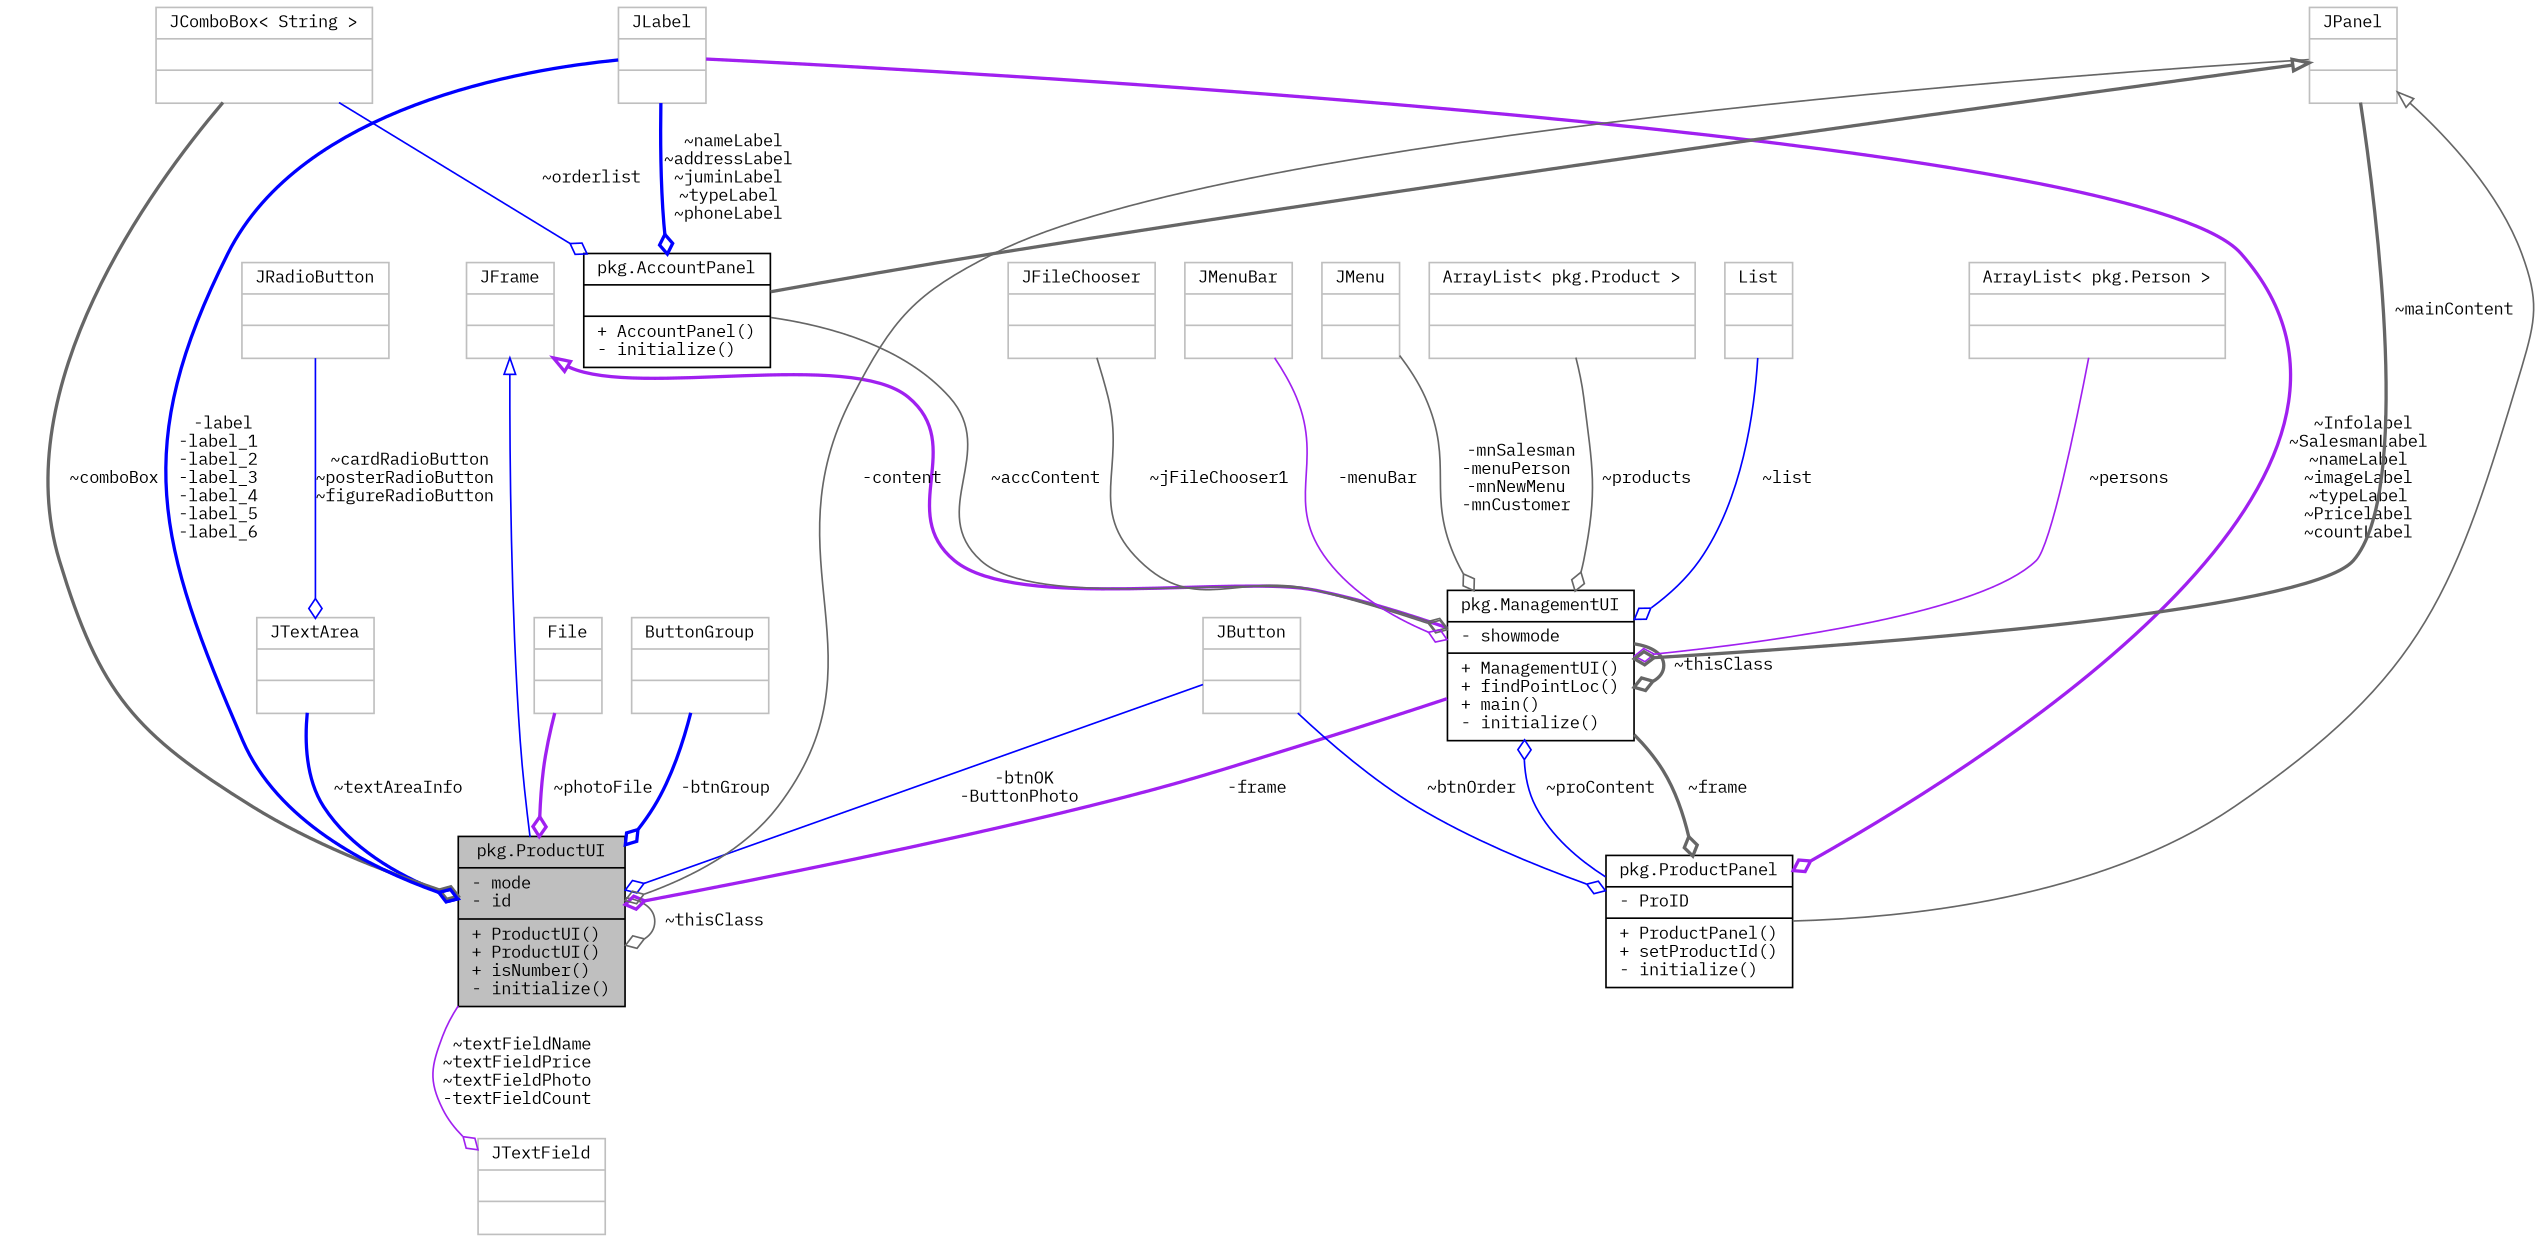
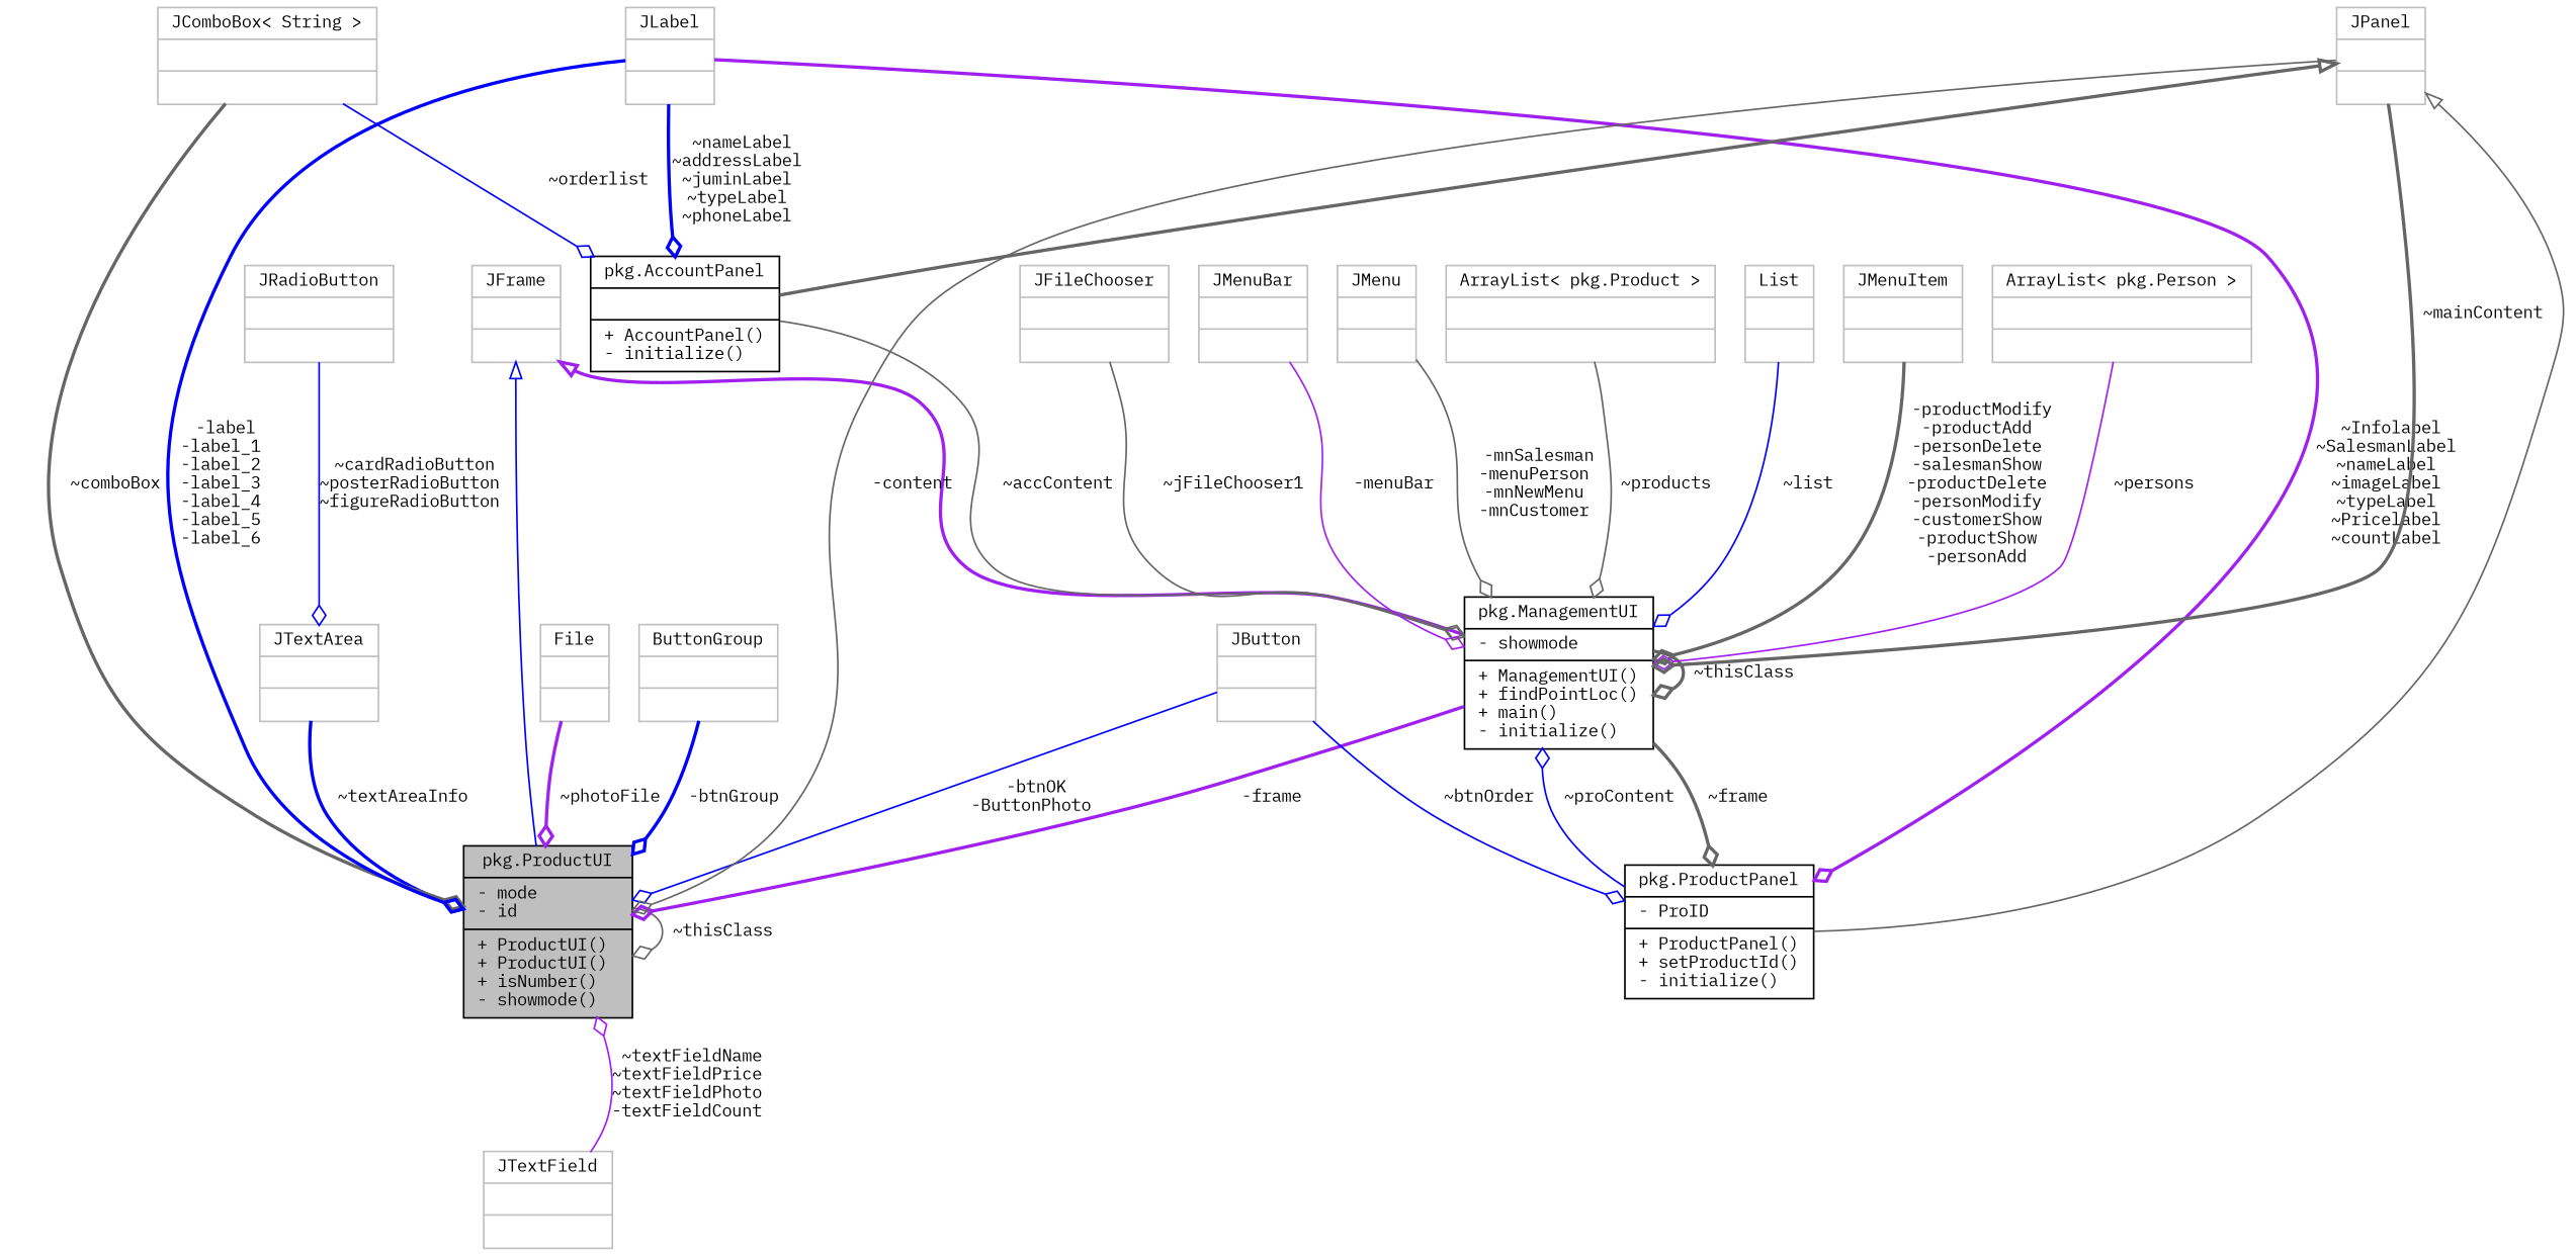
  digraph {
    fontname="IBM Plex Mono"
    node [color=grey75 fillcolor=white fontname="IBM Plex Mono" fontsize=10 shape=record style=filled]
    edge [arrowhead=odiamond color=gray40 fontname="IBM Plex Mono" fontsize=10 labelfontname=Helvetica labelfontsize=10 style=solid]
-   n1 [color=black fillcolor=grey75 fontcolor=black height=0.2 label="{pkg.ProductUI\n|- mode\l- id\l|+ ProductUI()\l+ ProductUI()\l+ isNumber()\l- initialize()\l}" width=0.4]
+   n1 [color=black fillcolor=grey75 fontcolor=black height=0.2 label="{pkg.ProductUI\n|- mode\l- id\l|+ ProductUI()\l+ ProductUI()\l+ isNumber()\l- showmode()\l}" width=0.4]
    n2 [height=0.2 label="{JFrame\n||}" width=0.4]
    n3 [color=black height=0.2 label="{pkg.ManagementUI\n|- showmode\l|+ ManagementUI()\l+ findPointLoc()\l+ main()\l- initialize()\l}" width=0.4]
    n4 [color=black height=0.2 label="{pkg.ProductPanel\n|- ProID\l|+ ProductPanel()\l+ setProductId()\l- initialize()\l}" width=0.4]
    n5 [height=0.2 label="{JButton\n||}" width=0.4]
    n6 [height=0.2 label="{JTextArea\n||}" width=0.4]
    n7 [height=0.2 label="{JTextField\n||}" width=0.4]
    n8 [height=0.2 label="{JComboBox\< String \>\n||}" width=0.4]
    n9 [color=black height=0.2 label="{pkg.AccountPanel\n||+ AccountPanel()\l- initialize()\l}" width=0.4]
    n10 [height=0.2 label="{ButtonGroup\n||}" width=0.4]
    n11 [height=0.2 label="{File\n||}" width=0.4]
    n12 [height=0.2 label="{JLabel\n||}" width=0.4]
+   n13 [height=0.2 label="{JMenuItem\n||}" width=0.4]
    n14 [height=0.2 label="{ArrayList\< pkg.Person \>\n||}" width=0.4]
    n15 [height=0.2 label="{JFileChooser\n||}" width=0.4]
    n16 [height=0.2 label="{JPanel\n||}" width=0.4]
    n17 [height=0.2 label="{JMenuBar\n||}" width=0.4]
    n18 [height=0.2 label="{JMenu\n||}" width=0.4]
    n19 [height=0.2 label="{ArrayList\< pkg.Product \>\n||}" width=0.4]
    n20 [height=0.2 label="{List\n||}" width=0.4]
    n21 [height=0.2 label="{JRadioButton\n||}" width=0.4]
    n1 -> n1 [label=" ~thisClass"]
    n2 -> n1 [arrowtail=onormal color=blue dir=back arrowhead=""]
    n2 -> n3 [arrowtail=onormal color=purple dir=back style=bold arrowhead=""]
    n3 -> n1 [color=purple label=" -frame" style=bold]
    n3 -> n3 [label=" ~thisClass" style=bold]
    n3 -> n4 [label=" ~frame" style=bold]
    n4 -> n3 [color=blue label=" ~proContent"]
    n5 -> n1 [color=blue label=" -btnOK\n-ButtonPhoto"]
    n5 -> n4 [color=blue label=" ~btnOrder"]
    n6 -> n1 [color=blue label=" ~textAreaInfo" style=bold]
-   n1 -> n7 [color=purple label=" ~textFieldName\n~textFieldPrice\n~textFieldPhoto\n-textFieldCount"]
+   n7 -> n1 [color=purple label=" ~textFieldName\n~textFieldPrice\n~textFieldPhoto\n-textFieldCount"]
    n8 -> n1 [label=" ~comboBox" style=bold]
    n8 -> n9 [color=blue label=" ~orderlist"]
    n9 -> n3 [label=" ~accContent"]
    n10 -> n1 [color=blue label=" -btnGroup" style=bold]
    n11 -> n1 [color=purple label=" ~photoFile" style=bold]
    n12 -> n1 [color=blue label=" -label\n-label_1\n-label_2\n-label_3\n-label_4\n-label_5\n-label_6" style=bold]
    n12 -> n4 [color=purple label=" ~Infolabel\n~SalesmanLabel\n~nameLabel\n~imageLabel\n~typeLabel\n~Pricelabel\n~countLabel" style=bold]
    n12 -> n9 [color=blue label=" ~nameLabel\n~addressLabel\n~juminLabel\n~typeLabel\n~phoneLabel" style=bold]
+   n13 -> n3 [label=" -productModify\n-productAdd\n-personDelete\n-salesmanShow\n-productDelete\n-personModify\n-customerShow\n-productShow\n-personAdd" style=bold]
    n14 -> n3 [color=purple label=" ~persons"]
    n15 -> n3 [label=" ~jFileChooser1"]
    n16 -> n1 [label=" -content"]
    n16 -> n3 [label=" ~mainContent" style=bold]
    n16 -> n4 [arrowtail=onormal dir=back arrowhead=""]
    n16 -> n9 [arrowtail=onormal dir=back style=bold arrowhead=""]
    n17 -> n3 [color=purple label=" -menuBar"]
    n18 -> n3 [label=" -mnSalesman\n-menuPerson\n-mnNewMenu\n-mnCustomer"]
    n19 -> n3 [label=" ~products"]
    n20 -> n3 [color=blue label=" ~list"]
    n21 -> n6 [color=blue label=" ~cardRadioButton\n~posterRadioButton\n~figureRadioButton"]
  }
